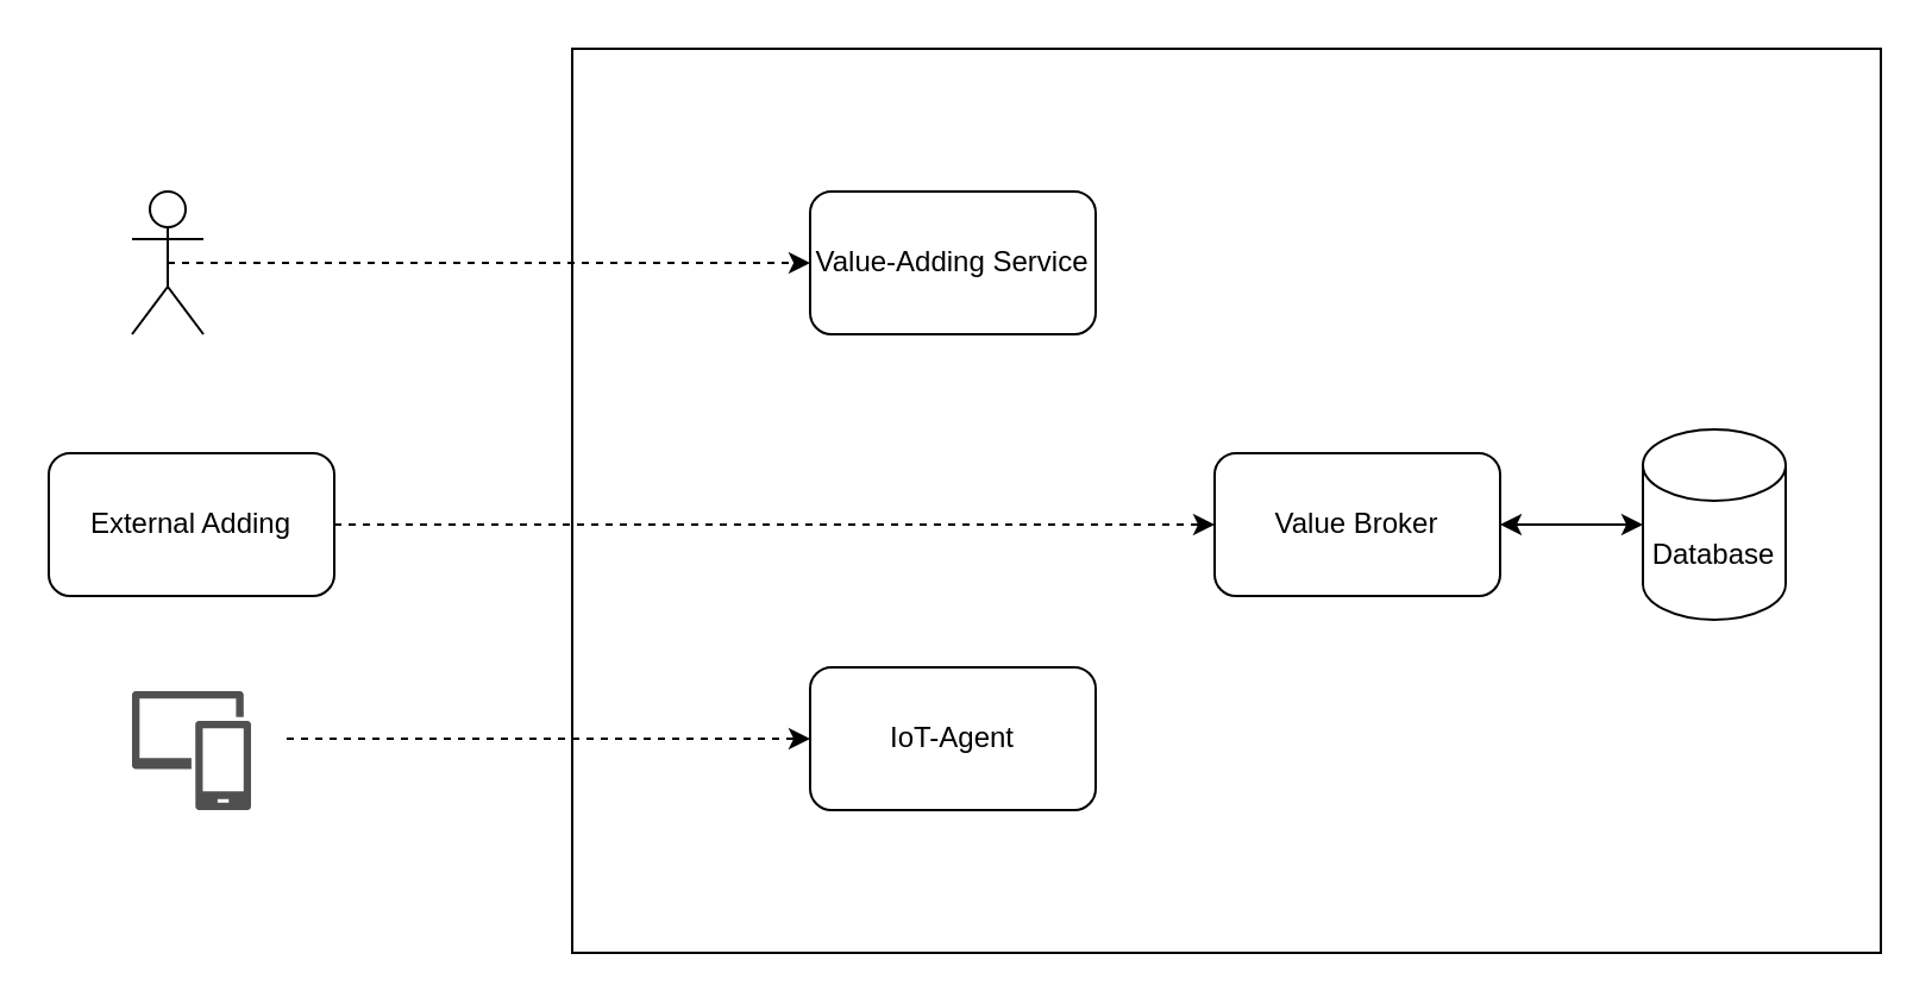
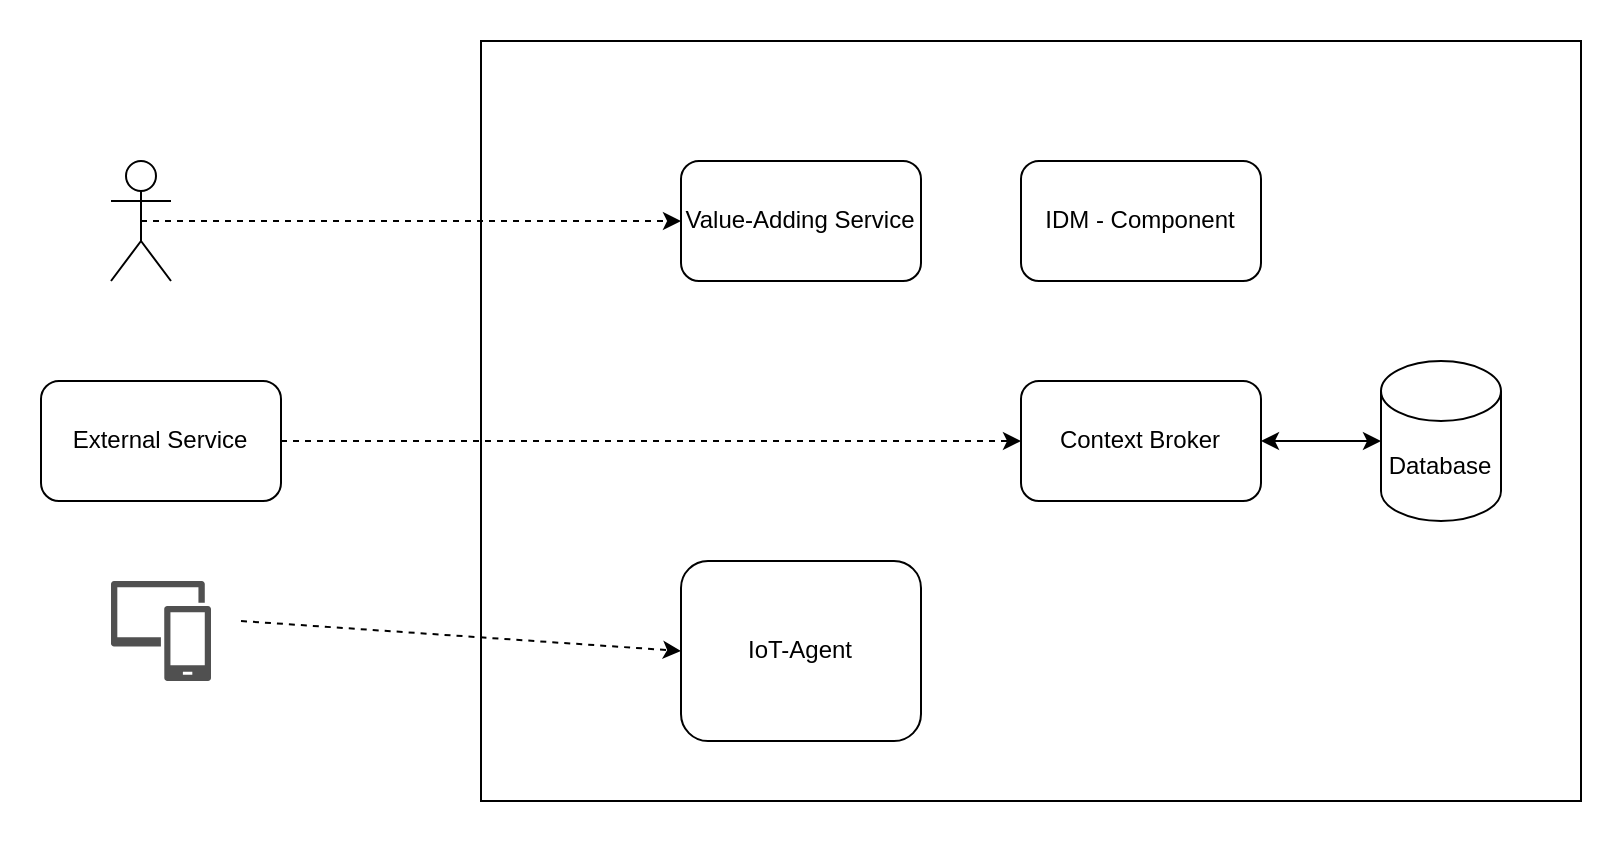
  <mxCell id="0" />
  <mxCell id="1" parent="0" />
  <mxCell id="2" value="" style="rounded=0;whiteSpace=wrap;html=1;fillColor=none;" parent="1" vertex="1"><mxGeometry x="240" y="20" width="550" height="380" as="geometry" /></mxCell>
- <mxCell id="3" value="Value Broker" style="rounded=1;whiteSpace=wrap;html=1;" parent="1" vertex="1"><mxGeometry x="510" y="190" width="120" height="60" as="geometry" /></mxCell>
+ <mxCell id="3" value="Context Broker" style="rounded=1;whiteSpace=wrap;html=1;" parent="1" vertex="1"><mxGeometry x="510" y="190" width="120" height="60" as="geometry" /></mxCell>
+ <mxCell id="4" value="IDM - Component" style="rounded=1;whiteSpace=wrap;html=1;" parent="1" vertex="1"><mxGeometry x="510" y="80" width="120" height="60" as="geometry" /></mxCell>
  <mxCell id="5" value="Database" style="shape=cylinder3;whiteSpace=wrap;html=1;boundedLbl=1;backgroundOutline=1;size=15;" parent="1" vertex="1"><mxGeometry x="690" y="180" width="60" height="80" as="geometry" /></mxCell>
  <mxCell id="6" value="" style="endArrow=classic;startArrow=classic;html=1;rounded=0;exitX=1;exitY=0.5;exitDx=0;exitDy=0;" parent="1" source="3" edge="1"><mxGeometry width="50" height="50" relative="1" as="geometry"><mxPoint x="650" y="330" as="sourcePoint" /><mxPoint x="690" y="220" as="targetPoint" /></mxGeometry></mxCell>
- <mxCell id="7" value="IoT-Agent" style="rounded=1;whiteSpace=wrap;html=1;" parent="1" vertex="1"><mxGeometry x="340" y="280" width="120" height="60" as="geometry" /></mxCell>
+ <mxCell id="7" value="IoT-Agent" style="rounded=1;whiteSpace=wrap;html=1;" parent="1" vertex="1"><mxGeometry x="340" y="280" width="120" height="90" as="geometry" /></mxCell>
  <mxCell id="8" value="Value-Adding Service" style="rounded=1;whiteSpace=wrap;html=1;" parent="1" vertex="1"><mxGeometry x="340" y="80" width="120" height="60" as="geometry" /></mxCell>
  <mxCell id="9" style="edgeStyle=orthogonalEdgeStyle;rounded=0;orthogonalLoop=1;jettySize=auto;html=1;exitX=0.5;exitY=0.5;exitDx=0;exitDy=0;exitPerimeter=0;" parent="1" edge="1"><mxGeometry relative="1" as="geometry"><mxPoint x="80" y="90" as="targetPoint" /><mxPoint x="80" y="90" as="sourcePoint" /></mxGeometry></mxCell>
  <mxCell id="10" value="" style="sketch=0;pointerEvents=1;shadow=0;dashed=0;html=1;strokeColor=none;labelPosition=center;verticalLabelPosition=bottom;verticalAlign=top;align=center;fillColor=#505050;shape=mxgraph.mscae.intune.device_group" parent="1" vertex="1"><mxGeometry x="55" y="290" width="50" height="50" as="geometry" /></mxCell>
- <mxCell id="11" value="External Adding" style="rounded=1;whiteSpace=wrap;html=1;" parent="1" vertex="1"><mxGeometry x="20" y="190" width="120" height="60" as="geometry" /></mxCell>
+ <mxCell id="11" value="External Service" style="rounded=1;whiteSpace=wrap;html=1;" parent="1" vertex="1"><mxGeometry x="20" y="190" width="120" height="60" as="geometry" /></mxCell>
  <mxCell id="12" value="" style="endArrow=classic;html=1;rounded=0;entryX=0;entryY=0.5;entryDx=0;entryDy=0;dashed=1;" parent="1" target="8" edge="1"><mxGeometry width="50" height="50" relative="1" as="geometry"><mxPoint x="70" y="110" as="sourcePoint" /><mxPoint x="160" y="40" as="targetPoint" /></mxGeometry></mxCell>
  <mxCell id="13" value="" style="shape=umlActor;verticalLabelPosition=bottom;verticalAlign=top;html=1;outlineConnect=0;" parent="1" vertex="1"><mxGeometry x="55" y="80" width="30" height="60" as="geometry" /></mxCell>
  <mxCell id="14" value="" style="endArrow=classic;html=1;rounded=0;dashed=1;exitX=1;exitY=0.5;exitDx=0;exitDy=0;" parent="1" source="11" edge="1"><mxGeometry width="50" height="50" relative="1" as="geometry"><mxPoint x="160" y="240" as="sourcePoint" /><mxPoint x="510" y="220" as="targetPoint" /></mxGeometry></mxCell>
  <mxCell id="15" value="" style="endArrow=classic;html=1;rounded=0;dashed=1;entryX=0;entryY=0.5;entryDx=0;entryDy=0;" parent="1" target="7" edge="1"><mxGeometry width="50" height="50" relative="1" as="geometry"><mxPoint x="120" y="310" as="sourcePoint" /><mxPoint x="-160" y="200" as="targetPoint" /></mxGeometry></mxCell>
